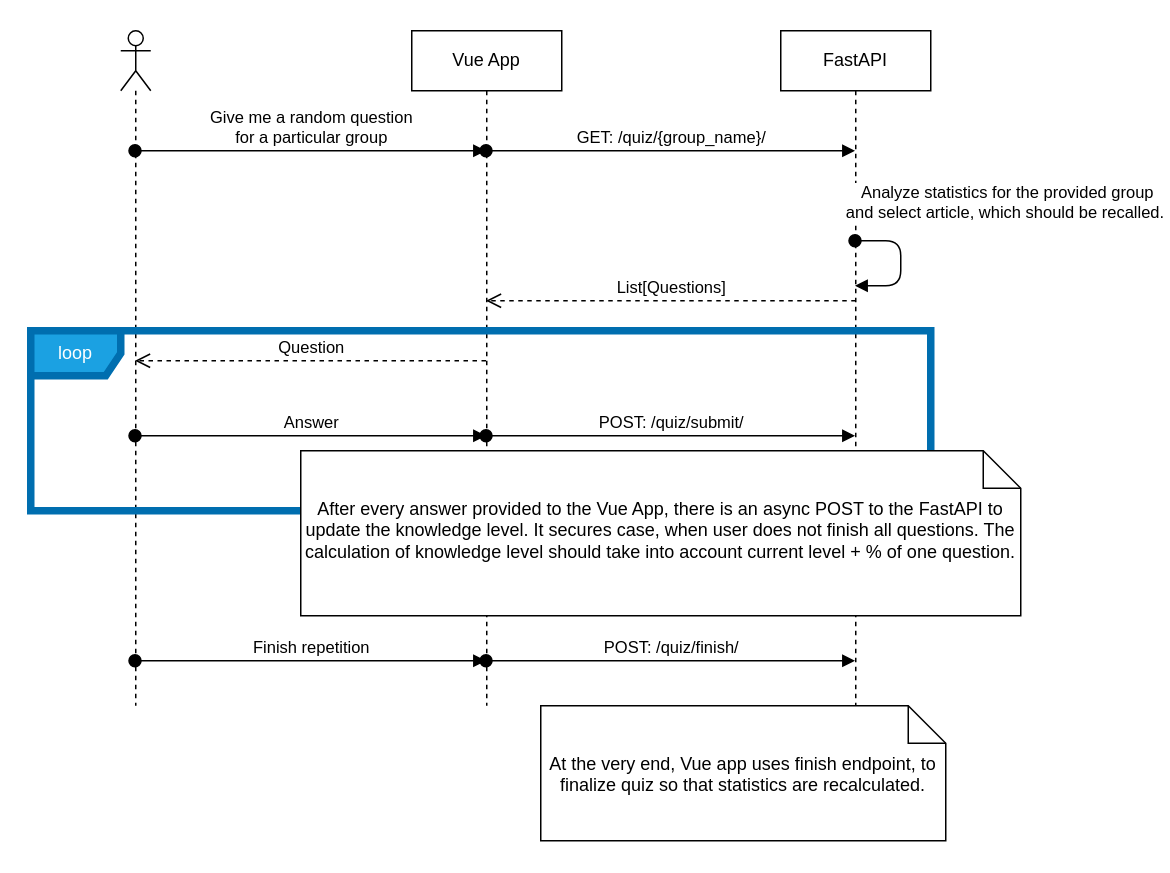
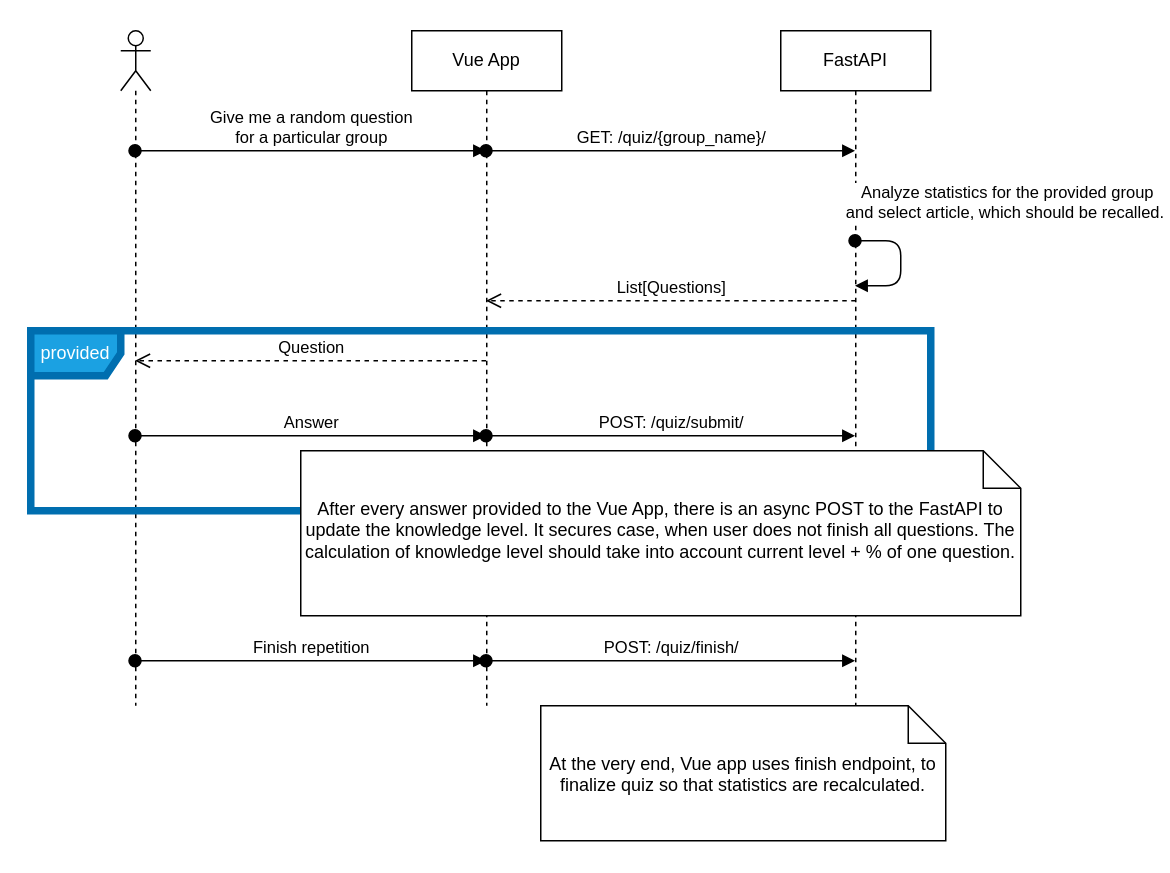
  <mxCell id="0" />
  <mxCell id="1" parent="0" />
  <mxCell id="2" value="" style="shape=umlLifeline;participant=umlActor;perimeter=lifelinePerimeter;whiteSpace=wrap;html=1;container=1;collapsible=0;recursiveResize=0;verticalAlign=top;spacingTop=36;outlineConnect=0;" parent="1" vertex="1"><mxGeometry x="80" y="20" width="20" height="450" as="geometry" /></mxCell>
  <mxCell id="3" value="Vue App" style="shape=umlLifeline;perimeter=lifelinePerimeter;whiteSpace=wrap;html=1;container=1;collapsible=0;recursiveResize=0;outlineConnect=0;" parent="1" vertex="1"><mxGeometry x="274" y="20" width="100" height="450" as="geometry" /></mxCell>
  <mxCell id="4" value="FastAPI" style="shape=umlLifeline;perimeter=lifelinePerimeter;whiteSpace=wrap;html=1;container=1;collapsible=0;recursiveResize=0;outlineConnect=0;" parent="1" vertex="1"><mxGeometry x="520" y="20" width="100" height="450" as="geometry" /></mxCell>
  <mxCell id="5" value="Give me a random question&lt;br&gt;for a particular group" style="html=1;verticalAlign=bottom;startArrow=oval;startFill=1;endArrow=block;startSize=8;" parent="1" source="2" target="3" edge="1"><mxGeometry width="60" relative="1" as="geometry"><mxPoint x="160" y="110" as="sourcePoint" /><mxPoint x="220" y="110" as="targetPoint" /><Array as="points"><mxPoint x="240" y="100" /></Array></mxGeometry></mxCell>
  <mxCell id="6" value="GET: /quiz/{group_name}/" style="html=1;verticalAlign=bottom;startArrow=oval;startFill=1;endArrow=block;startSize=8;" parent="1" source="3" target="4" edge="1"><mxGeometry width="60" relative="1" as="geometry"><mxPoint x="390" y="170" as="sourcePoint" /><mxPoint x="560" y="170" as="targetPoint" /><Array as="points"><mxPoint x="460" y="100" /></Array></mxGeometry></mxCell>
  <mxCell id="7" value="Analyze statistics for the provided group &lt;br&gt;and select article, which should be recalled.&amp;nbsp;" style="html=1;verticalAlign=bottom;startArrow=oval;startFill=1;endArrow=block;startSize=8;" parent="1" source="4" target="4" edge="1"><mxGeometry x="-0.33" y="71" width="60" relative="1" as="geometry"><mxPoint x="670" y="160" as="sourcePoint" /><mxPoint x="670" y="110" as="targetPoint" /><mxPoint x="71" y="61" as="offset" /><Array as="points"><mxPoint x="600" y="160" /><mxPoint x="600" y="190" /></Array></mxGeometry></mxCell>
  <mxCell id="8" value="List[Questions]" style="html=1;verticalAlign=bottom;endArrow=open;dashed=1;endSize=8;" parent="1" target="3" edge="1"><mxGeometry relative="1" as="geometry"><mxPoint x="570" y="200" as="sourcePoint" /><mxPoint x="470" y="190" as="targetPoint" /></mxGeometry></mxCell>
  <mxCell id="9" value="Question" style="html=1;verticalAlign=bottom;endArrow=open;dashed=1;endSize=8;" parent="1" source="3" target="2" edge="1"><mxGeometry relative="1" as="geometry"><mxPoint x="290" y="200" as="sourcePoint" /><mxPoint x="210" y="200" as="targetPoint" /><Array as="points"><mxPoint x="280" y="240" /></Array></mxGeometry></mxCell>
- <mxCell id="10" value="loop" style="shape=umlFrame;whiteSpace=wrap;html=1;fillColor=#1ba1e2;strokeColor=#006EAF;fontColor=#ffffff;strokeWidth=5;" parent="1" vertex="1"><mxGeometry x="20" y="220" width="600" height="120" as="geometry" /></mxCell>
+ <mxCell id="10" value="provided" style="shape=umlFrame;whiteSpace=wrap;html=1;fillColor=#1ba1e2;strokeColor=#006EAF;fontColor=#ffffff;strokeWidth=5;" parent="1" vertex="1"><mxGeometry x="20" y="220" width="600" height="120" as="geometry" /></mxCell>
  <mxCell id="11" value="Answer" style="html=1;verticalAlign=bottom;startArrow=oval;startFill=1;endArrow=block;startSize=8;" parent="1" source="2" target="3" edge="1"><mxGeometry width="60" relative="1" as="geometry"><mxPoint x="220" y="440" as="sourcePoint" /><mxPoint x="210" y="350" as="targetPoint" /><Array as="points"><mxPoint x="230" y="290" /></Array></mxGeometry></mxCell>
  <mxCell id="12" value="POST: /quiz/submit/" style="html=1;verticalAlign=bottom;startArrow=oval;startFill=1;endArrow=block;startSize=8;" parent="1" source="3" target="4" edge="1"><mxGeometry width="60" relative="1" as="geometry"><mxPoint x="310" y="360" as="sourcePoint" /><mxPoint x="370" y="360" as="targetPoint" /><Array as="points"><mxPoint x="490" y="290" /></Array></mxGeometry></mxCell>
  <mxCell id="13" value="After every answer provided to the Vue App, there is an async POST to the FastAPI to update the knowledge level. It secures case, when user does not finish all questions. The calculation of knowledge level should take into account current level + % of one question." style="shape=note2;boundedLbl=1;whiteSpace=wrap;html=1;size=25;verticalAlign=top;align=center;" parent="1" vertex="1"><mxGeometry x="200" y="300" width="480" height="110" as="geometry" /></mxCell>
  <mxCell id="14" value="Finish repetition" style="html=1;verticalAlign=bottom;startArrow=oval;startFill=1;endArrow=block;startSize=8;" edge="1" parent="1" source="2" target="3"><mxGeometry width="60" relative="1" as="geometry"><mxPoint x="140" y="440" as="sourcePoint" /><mxPoint x="200" y="440" as="targetPoint" /><Array as="points"><mxPoint x="260" y="440" /></Array></mxGeometry></mxCell>
  <mxCell id="15" value="POST: /quiz/finish/" style="html=1;verticalAlign=bottom;startArrow=oval;startFill=1;endArrow=block;startSize=8;" edge="1" parent="1" source="3" target="4"><mxGeometry width="60" relative="1" as="geometry"><mxPoint x="440" y="480" as="sourcePoint" /><mxPoint x="500" y="480" as="targetPoint" /><Array as="points"><mxPoint x="420" y="440" /></Array></mxGeometry></mxCell>
  <mxCell id="16" value="At the very end, Vue app uses finish endpoint, to finalize quiz so that statistics are recalculated." style="shape=note2;boundedLbl=1;whiteSpace=wrap;html=1;size=25;verticalAlign=top;align=center;" vertex="1" parent="1"><mxGeometry x="360" y="470" width="270" height="90" as="geometry" /></mxCell>
